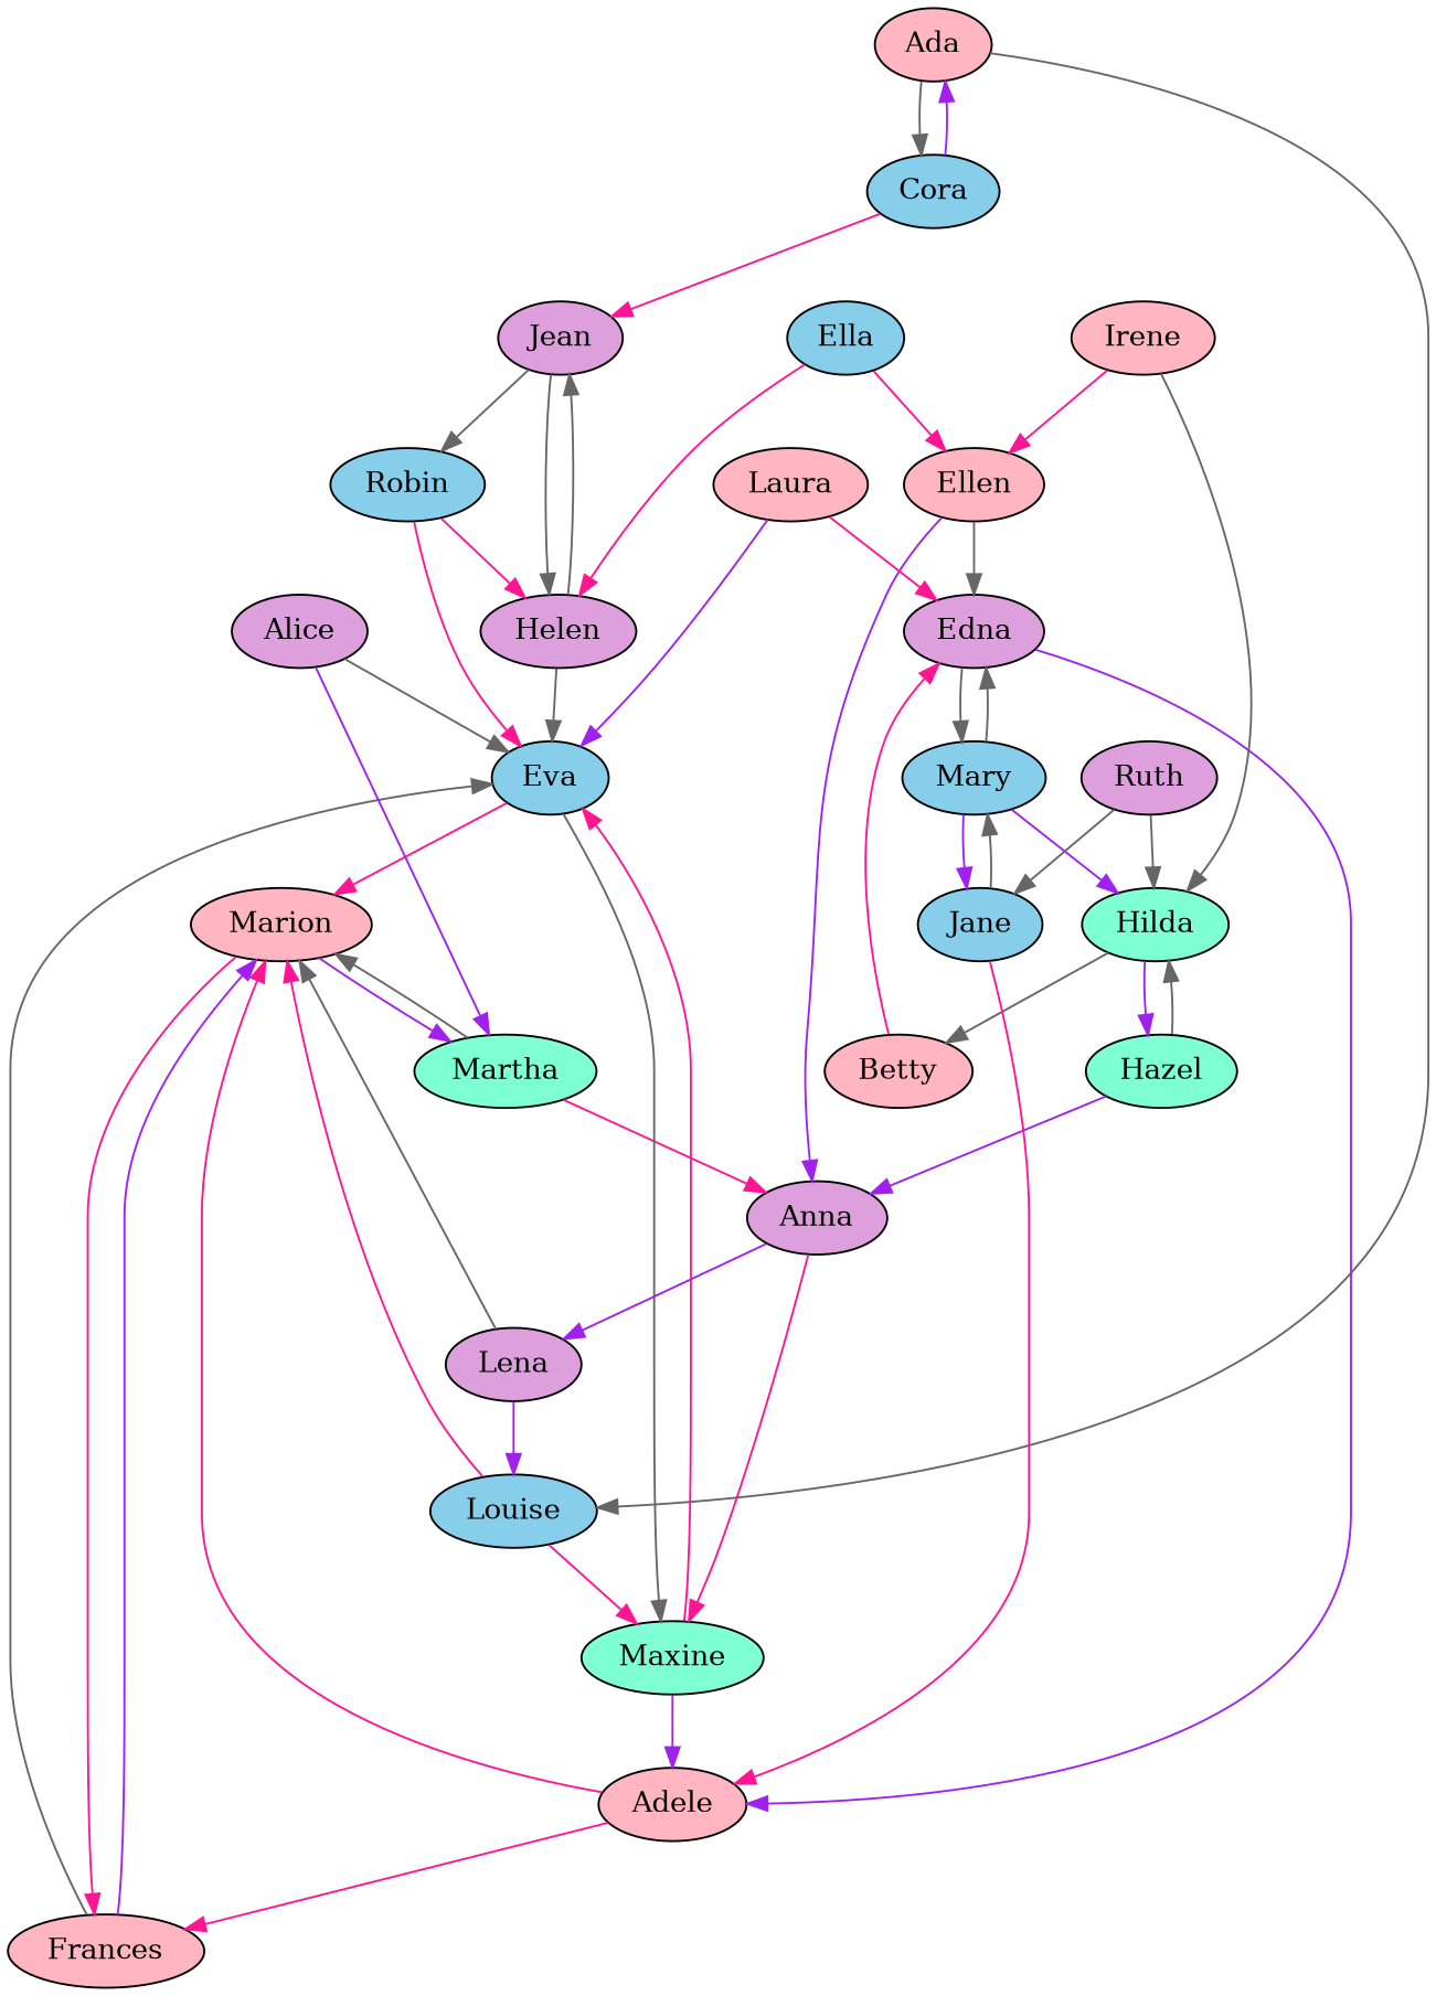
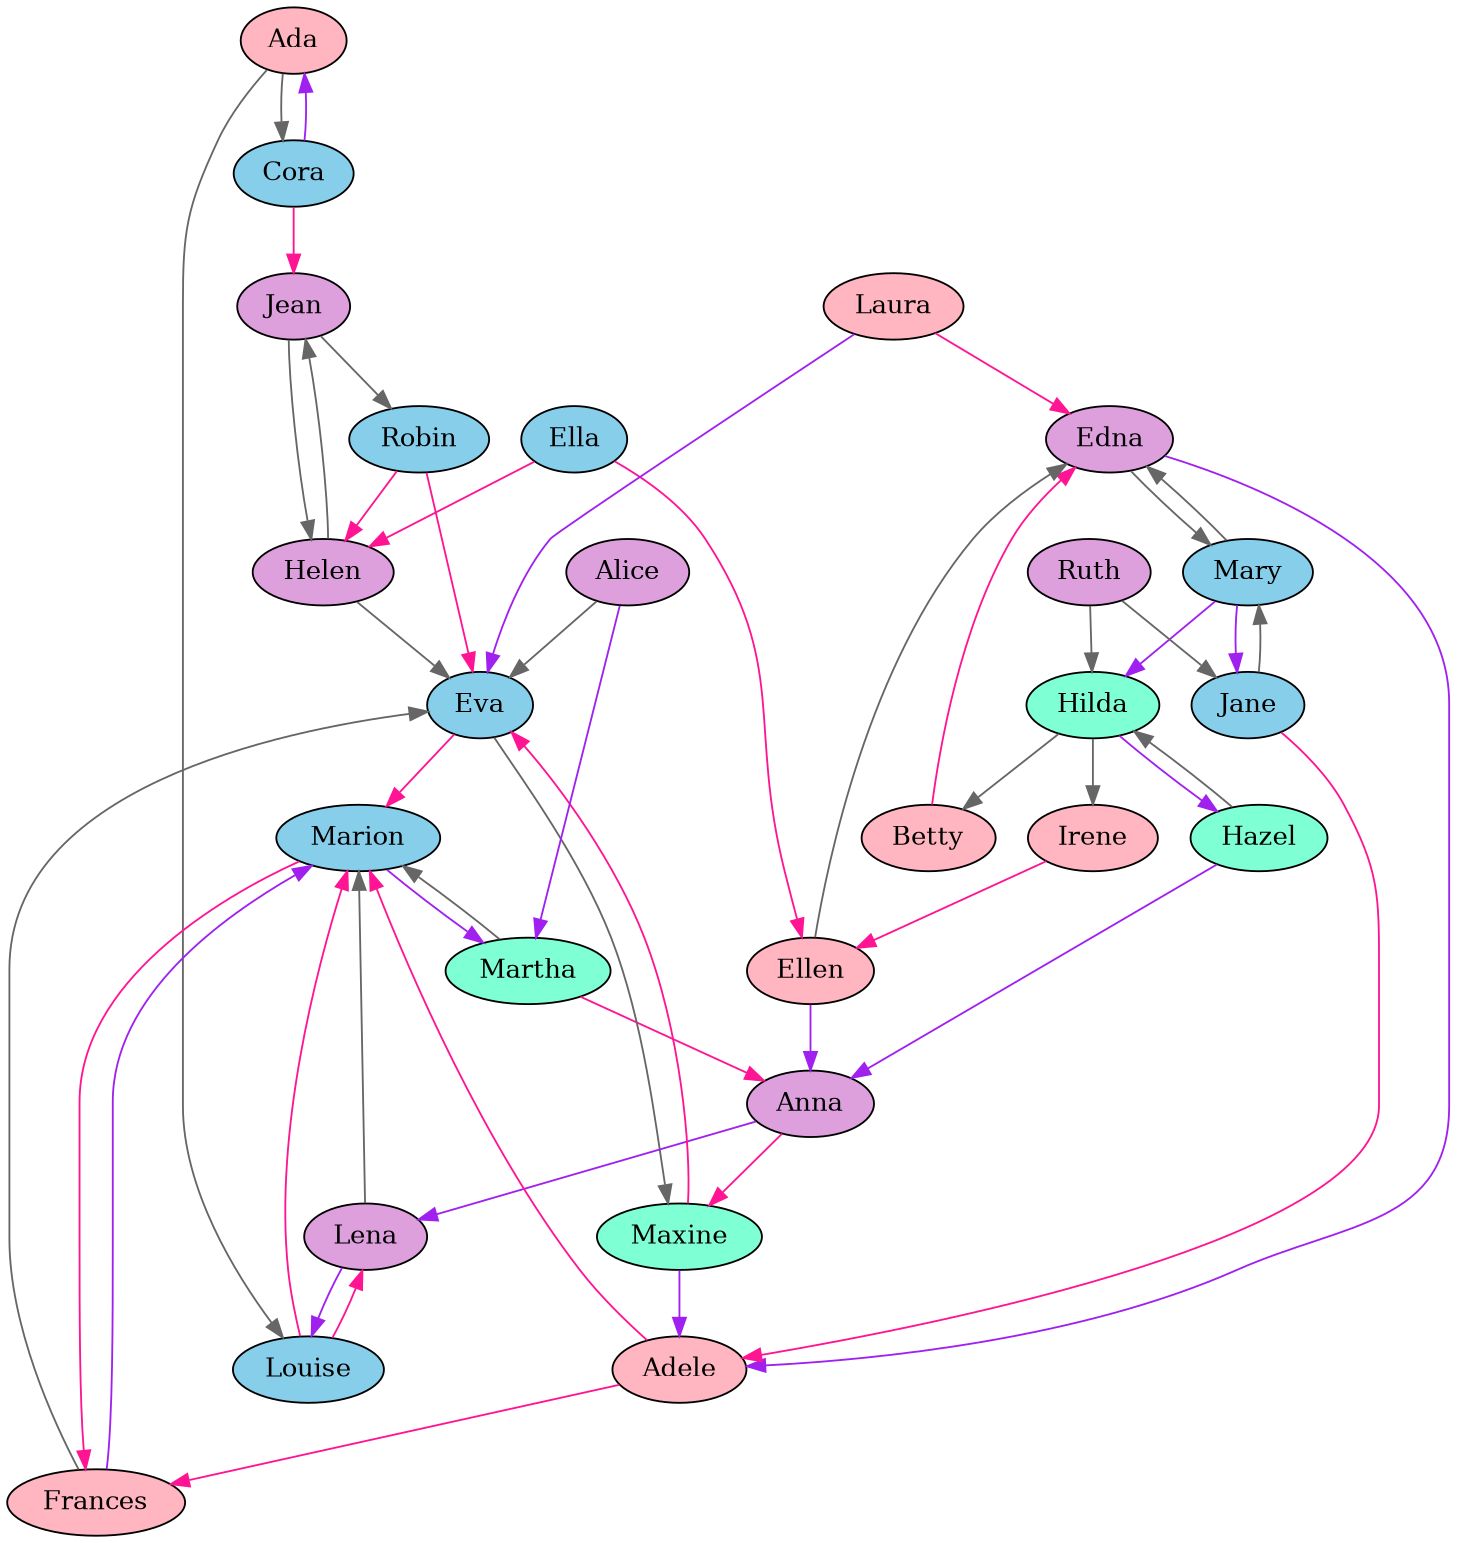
  digraph {
    node [color=black fillcolor=skyblue style=filled]
    edge [color=gray40 w=1]
    Ada [fillcolor=lightpink]
    Cora
    Louise
    Jean [fillcolor=plum]
-   Marion [fillcolor=lightpink]
+   Marion
    Lena [fillcolor=plum]
    Helen [fillcolor=plum]
    Robin
    Martha [fillcolor=aquamarine]
    Frances [fillcolor=lightpink]
    Eva
    Anna [fillcolor=plum]
    Maxine [fillcolor=aquamarine]
    Adele [fillcolor=lightpink]
    Alice [fillcolor=plum]
    Hazel [fillcolor=aquamarine]
    Hilda [fillcolor=aquamarine]
    Betty [fillcolor=lightpink]
    Edna [fillcolor=plum]
    Mary
    Ruth [fillcolor=plum]
    Jane
    Ella
    Ellen [fillcolor=lightpink]
    Laura [fillcolor=lightpink]
    Irene [fillcolor=lightpink]
    Ada -> Cora
    Ada -> Louise
    Cora -> Ada [color=purple]
    Cora -> Jean [color=deeppink]
    Louise -> Marion [color=deeppink]
-   Louise -> Maxine [color=deeppink]
+   Louise -> Lena [color=deeppink]
    Jean -> Helen
    Jean -> Robin
    Marion -> Martha [color=purple]
    Marion -> Frances [color=deeppink]
    Lena -> Louise [color=purple]
    Lena -> Marion
    Helen -> Jean
    Helen -> Eva
    Robin -> Helen [color=deeppink]
    Robin -> Eva [color=deeppink]
    Martha -> Marion
    Martha -> Anna [color=deeppink]
    Frances -> Marion [color=purple]
    Frances -> Eva
    Eva -> Marion [color=deeppink]
    Eva -> Maxine
    Anna -> Lena [color=purple]
    Anna -> Maxine [color=deeppink]
    Maxine -> Eva [color=deeppink]
    Maxine -> Adele [color=purple]
    Adele -> Marion [color=deeppink]
    Adele -> Frances [color=deeppink]
    Alice -> Martha [color=purple]
    Alice -> Eva
    Hazel -> Anna [color=purple]
    Hazel -> Hilda
    Hilda -> Hazel [color=purple]
    Hilda -> Betty
    Betty -> Edna [color=deeppink]
    Edna -> Adele [color=purple]
    Edna -> Mary
    Mary -> Hilda [color=purple]
    Mary -> Edna
    Mary -> Jane [color=purple]
    Ruth -> Hilda
    Ruth -> Jane
    Jane -> Adele [color=deeppink]
    Jane -> Mary
    Ella -> Helen [color=deeppink]
    Ella -> Ellen [color=deeppink]
    Ellen -> Anna [color=purple]
    Ellen -> Edna
    Laura -> Eva [color=purple]
    Laura -> Edna [color=deeppink]
-   Irene -> Hilda
+   Hilda -> Irene
    Irene -> Ellen [color=deeppink]
  }
